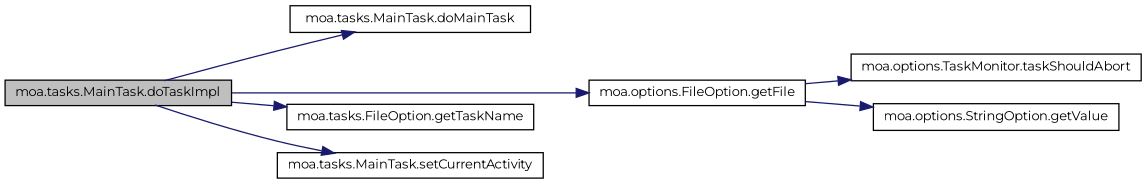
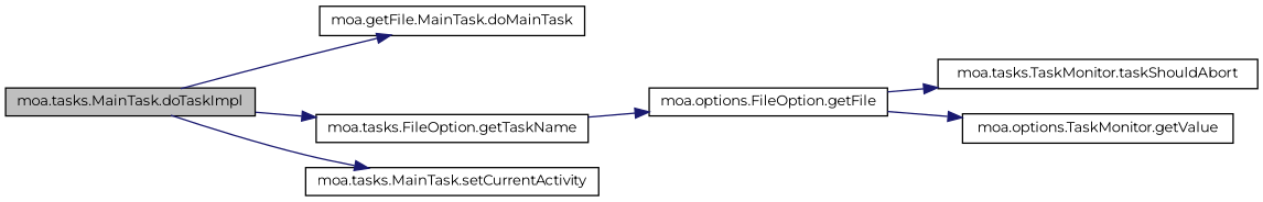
  digraph {
    fontname=Montserrat
    rankdir=LR
    node [color=black fillcolor=white fontname=Montserrat fontsize=10 shape=record style=filled]
    edge [color=midnightblue fontname=Montserrat fontsize=10 labelfontname=Helvetica labelfontsize=10 style=solid]
    n1 [fillcolor=grey75 fontcolor=black height=0.2 label="moa.tasks.MainTask.doTaskImpl" width=0.4]
-   n2 [height=0.2 label="moa.tasks.MainTask.doMainTask" width=0.4]
+   n2 [height=0.2 label="moa.getFile.MainTask.doMainTask" width=0.4]
    n3 [height=0.2 label="moa.options.FileOption.getFile" width=0.4]
    n4 [height=0.2 label="moa.tasks.FileOption.getTaskName" width=0.4]
    n5 [height=0.2 label="moa.tasks.MainTask.setCurrentActivity" width=0.4]
-   n6 [height=0.2 label="moa.options.TaskMonitor.taskShouldAbort" width=0.4]
-   n7 [height=0.2 label="moa.options.StringOption.getValue" width=0.4]
+   n6 [height=0.2 label="moa.tasks.TaskMonitor.taskShouldAbort" width=0.4]
+   n7 [height=0.2 label="moa.options.TaskMonitor.getValue" width=0.4]
    n1 -> n2
-   n1 -> n3
+   n4 -> n3
    n1 -> n4
    n1 -> n5
    n3 -> n6
    n3 -> n7
  }
